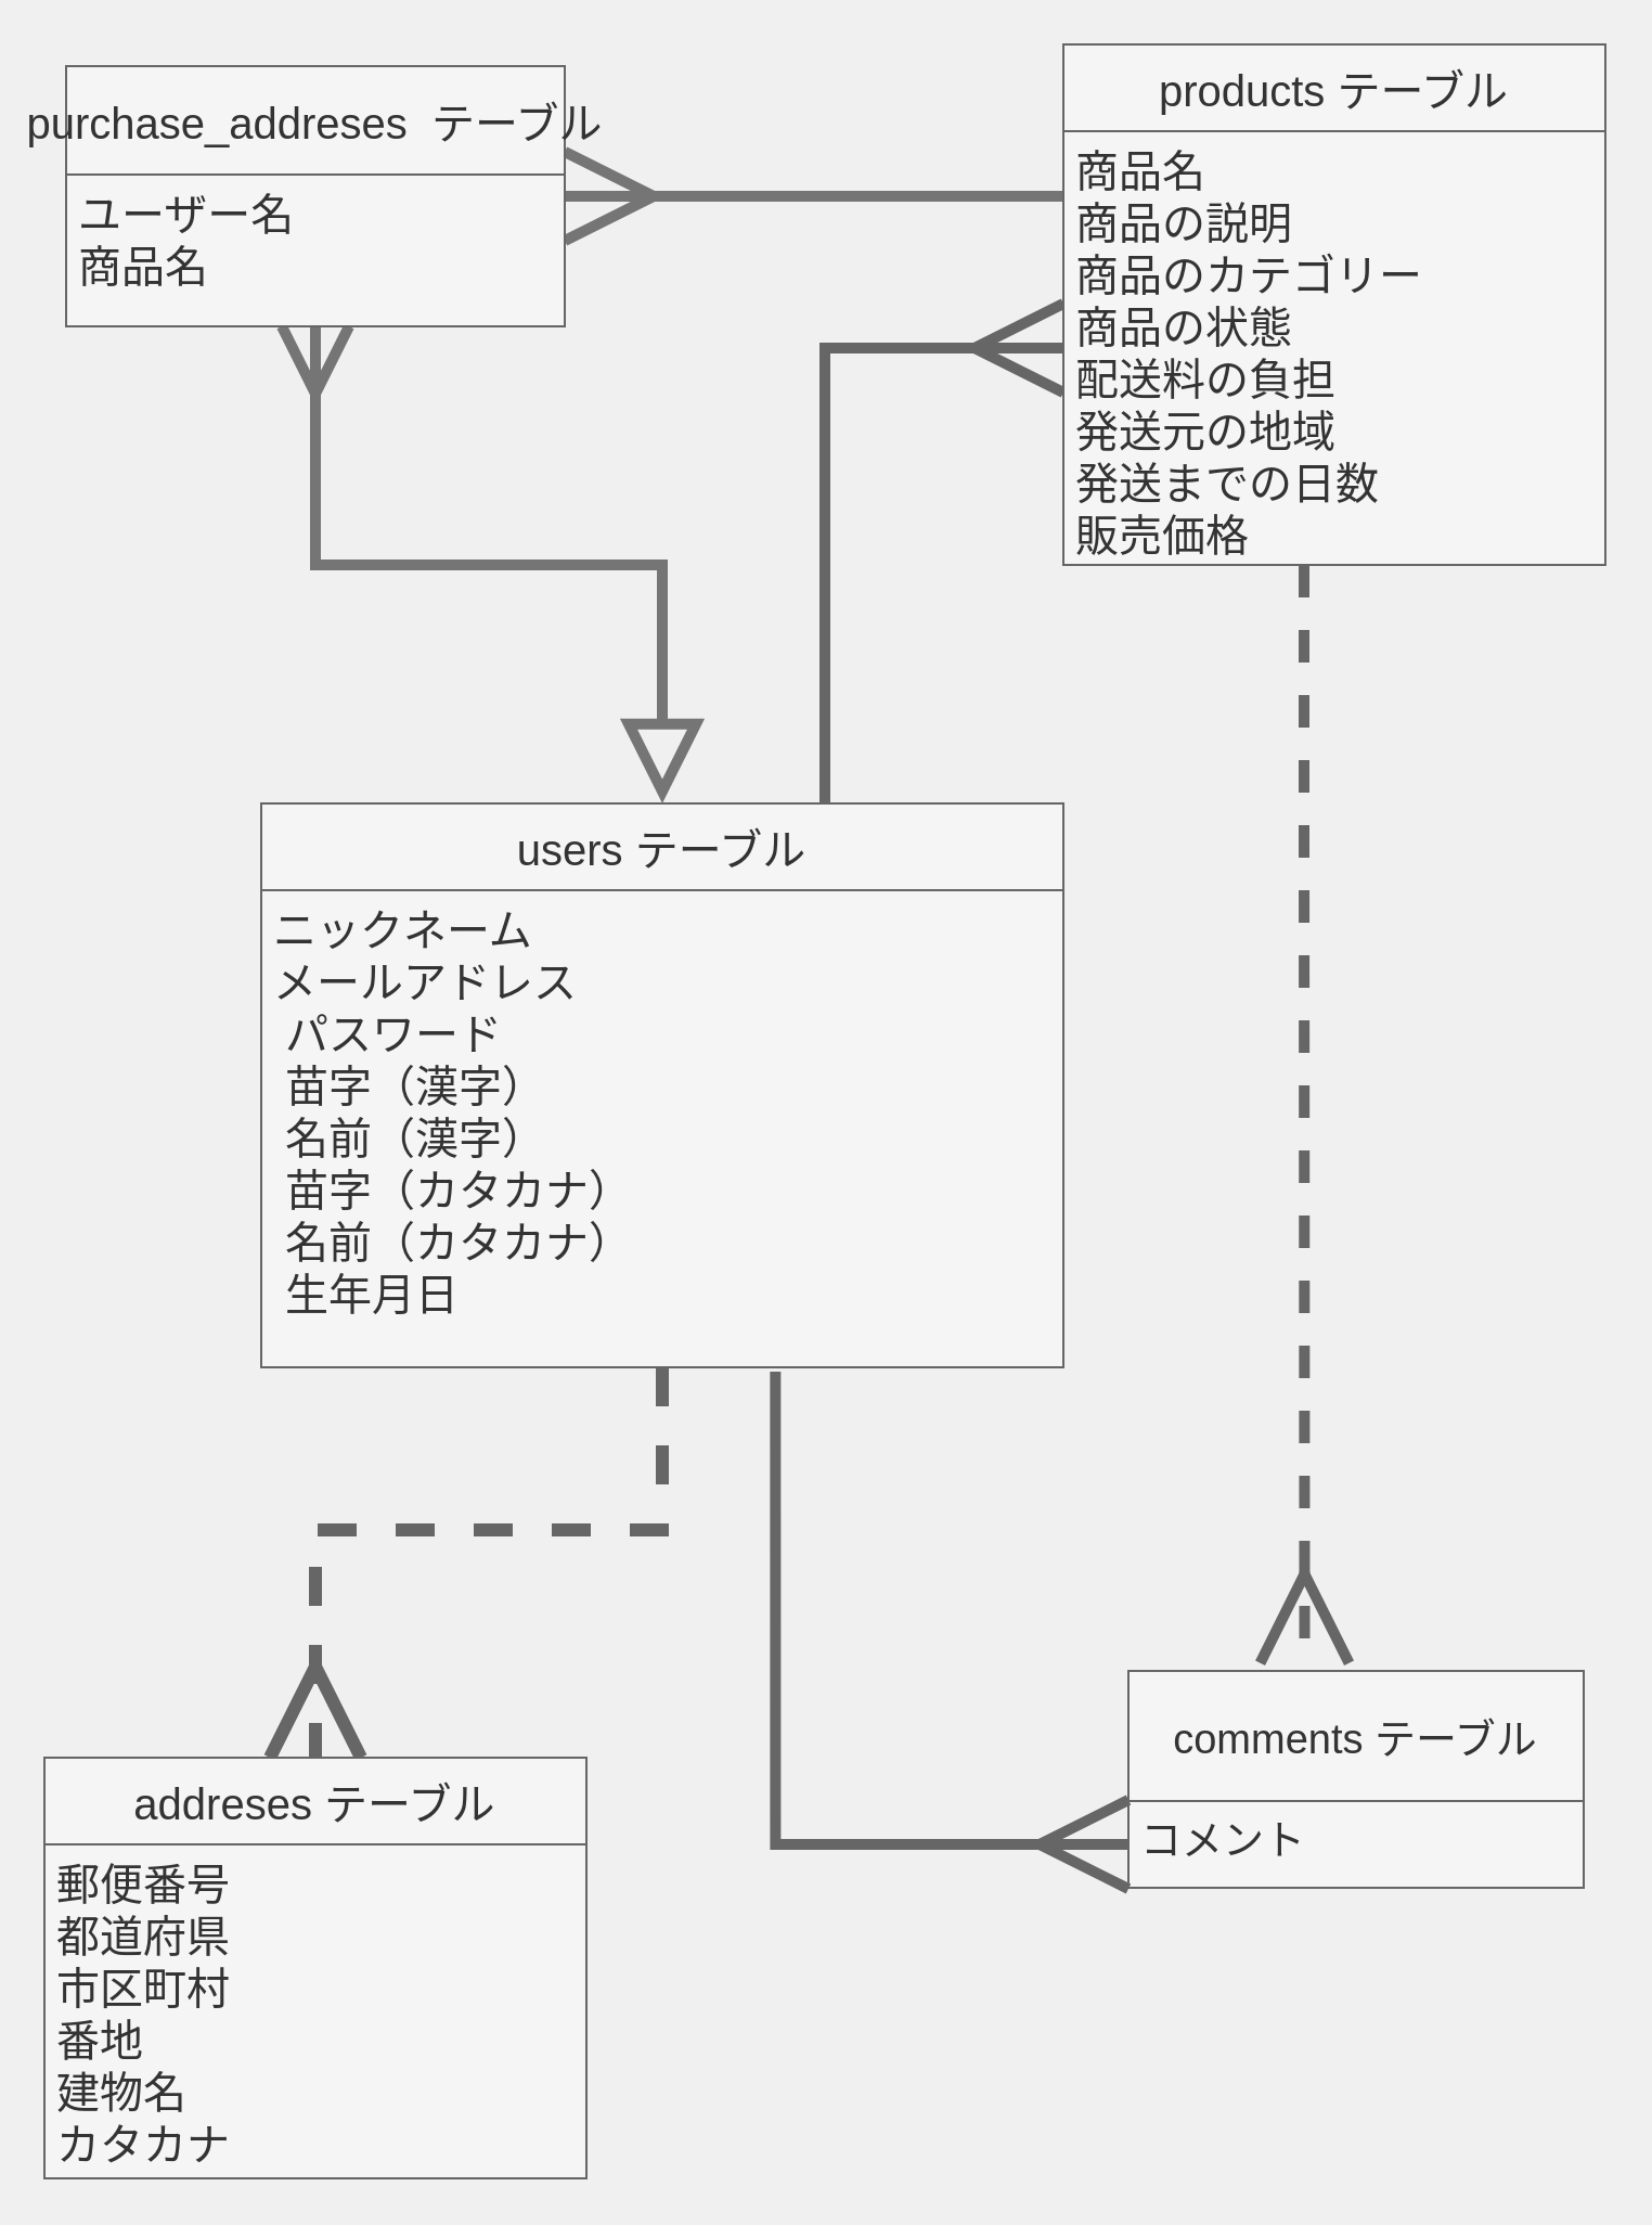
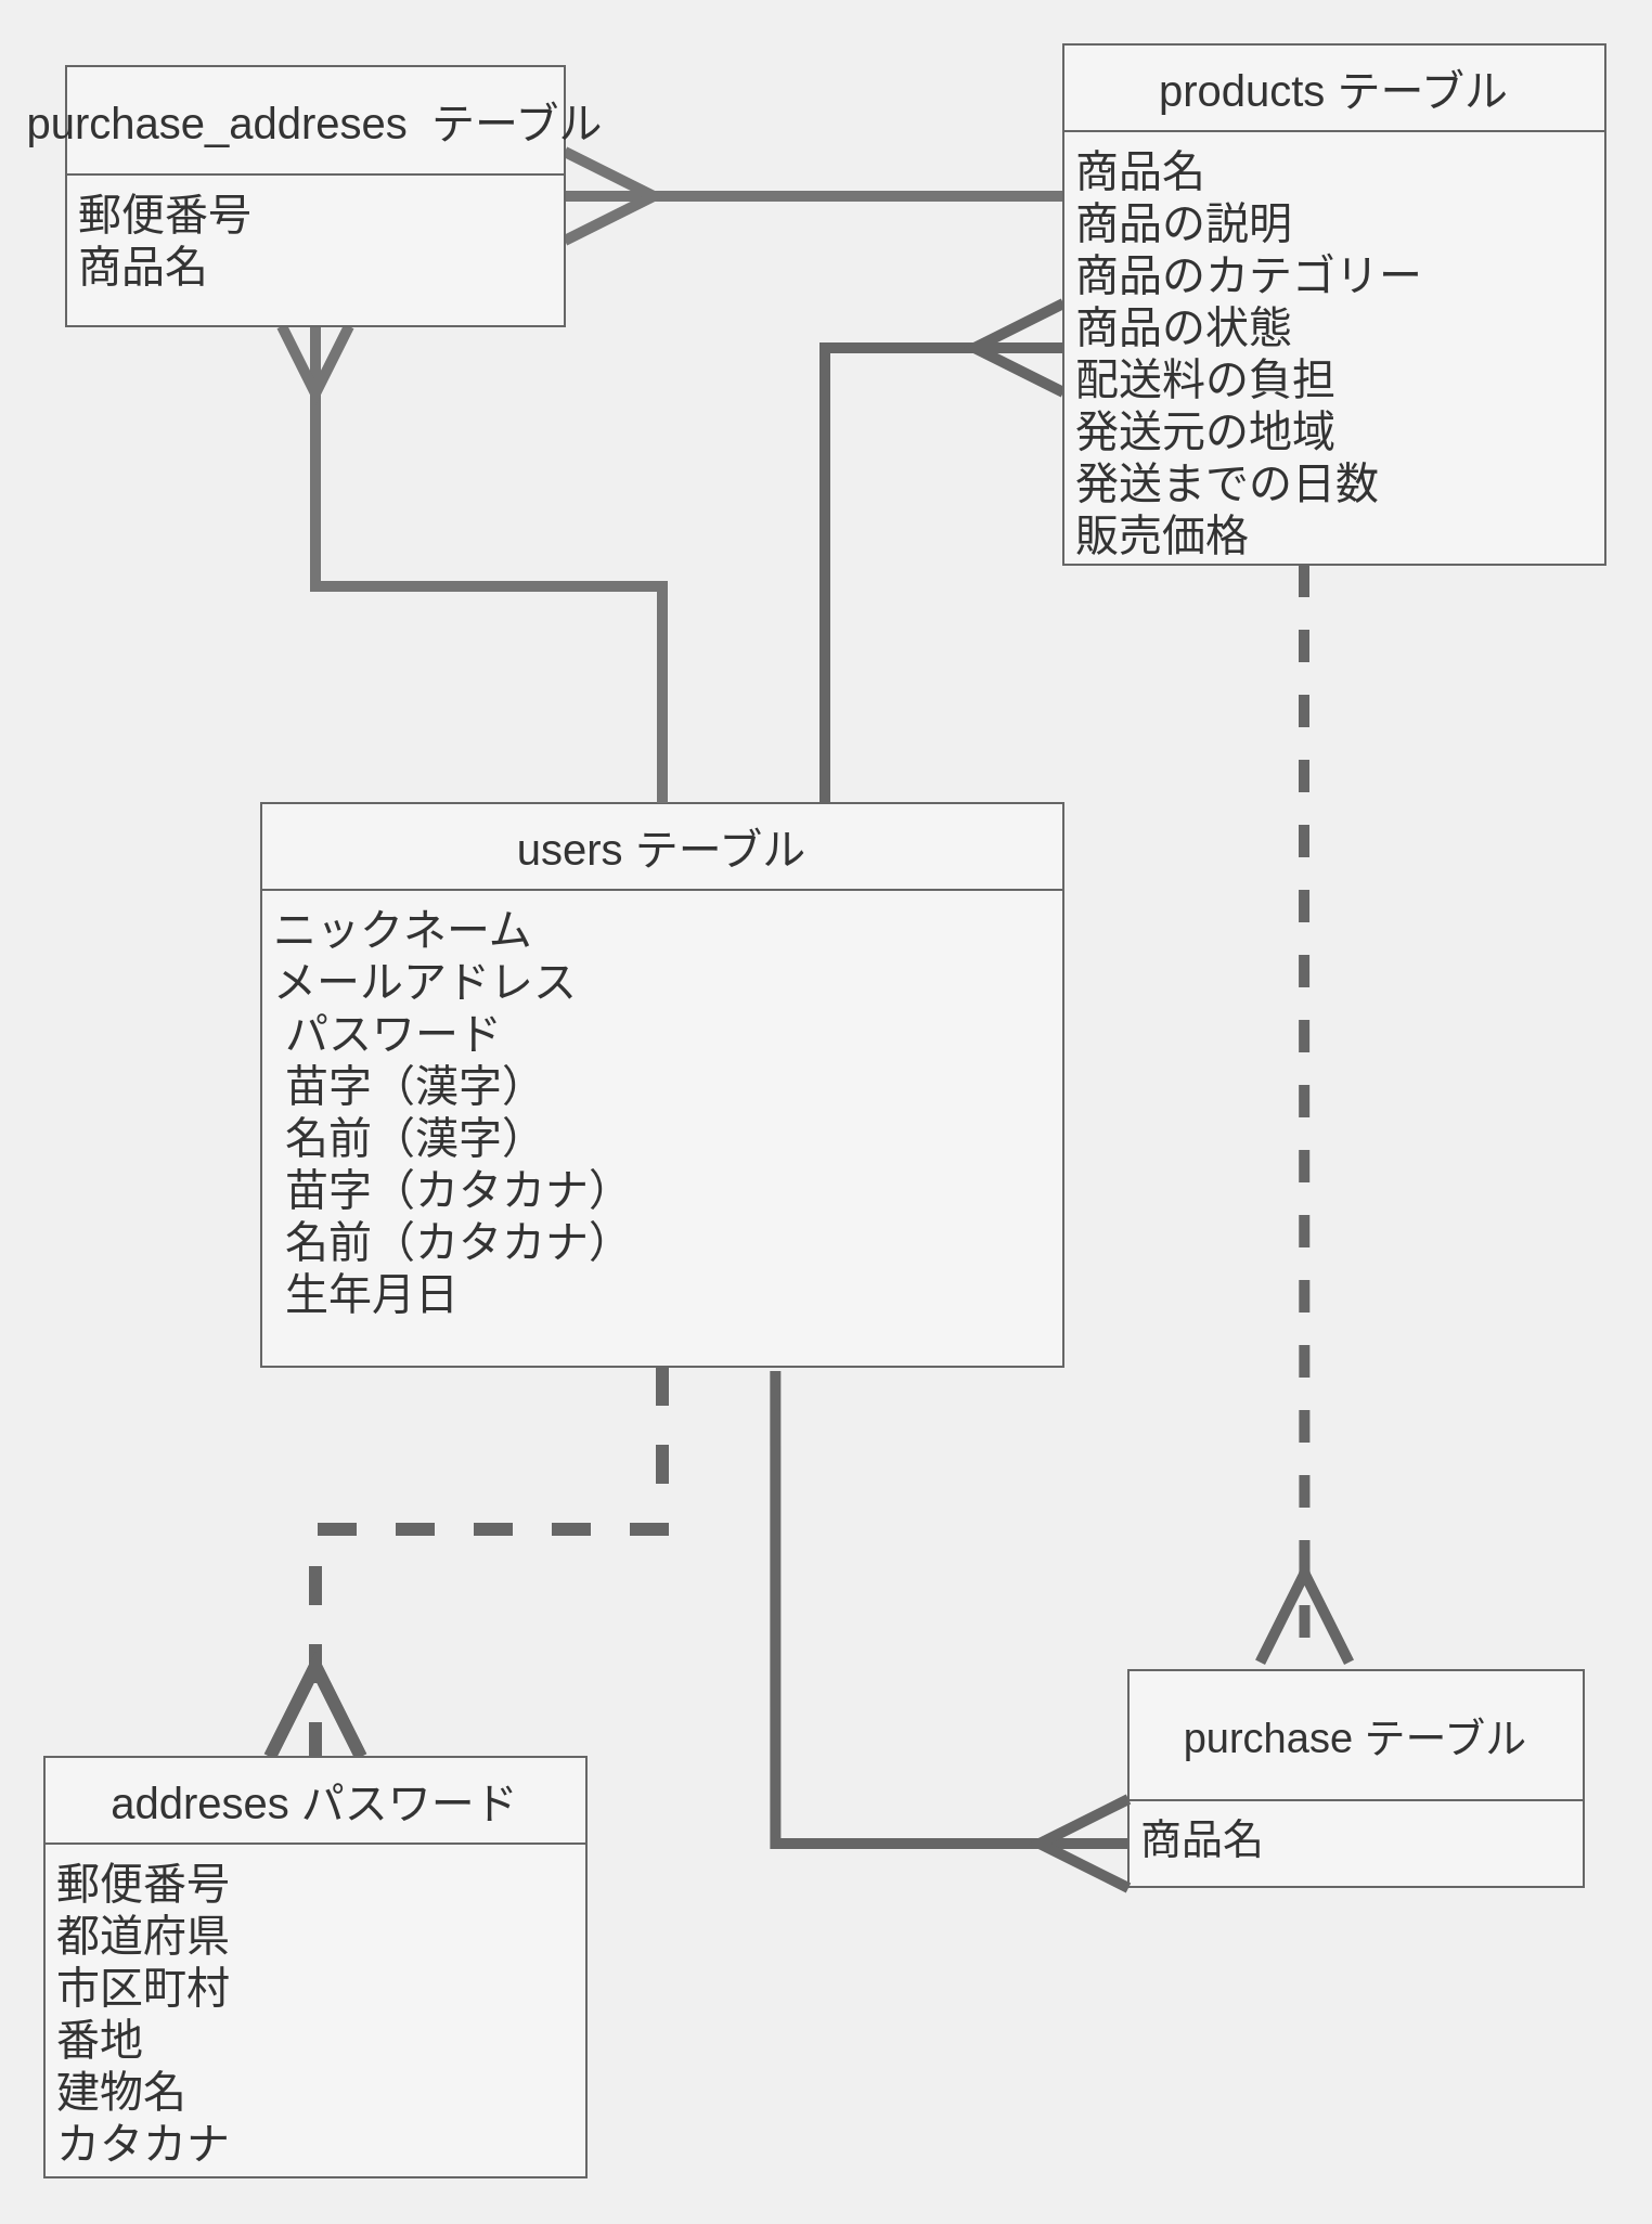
  <mxCell id="0" />
  <mxCell id="1" parent="0" />
  <mxCell id="2" style="edgeStyle=orthogonalEdgeStyle;rounded=0;orthogonalLoop=1;jettySize=auto;html=1;entryX=0;entryY=0.5;entryDx=0;entryDy=0;endArrow=ERmany;endFill=0;endSize=35;fontSize=20;fillColor=#f5f5f5;strokeColor=#666666;strokeWidth=5;" edge="1" parent="1" source="4" target="10"><mxGeometry relative="1" as="geometry"><Array as="points"><mxPoint x="380" y="160" /></Array></mxGeometry></mxCell>
  <mxCell id="3" style="edgeStyle=orthogonalEdgeStyle;rounded=0;orthogonalLoop=1;jettySize=auto;html=1;entryX=0.5;entryY=0;entryDx=0;entryDy=0;endArrow=ERmany;endFill=0;endSize=35;fontSize=20;fillColor=#f5f5f5;strokeColor=#666666;strokeWidth=6;dashed=1;" edge="1" parent="1" source="4" target="16"><mxGeometry relative="1" as="geometry" /></mxCell>
  <mxCell id="4" value="users テーブル" style="swimlane;fontStyle=0;childLayout=stackLayout;horizontal=1;startSize=40;horizontalStack=0;resizeParent=1;resizeParentMax=0;resizeLast=0;collapsible=1;marginBottom=0;align=center;fontSize=20;fillColor=#f5f5f5;strokeColor=#666666;fontColor=#333333;" vertex="1" parent="1"><mxGeometry x="120" y="370" width="370" height="260" as="geometry" /></mxCell>
  <mxCell id="5" style="edgeStyle=orthogonalEdgeStyle;rounded=0;orthogonalLoop=1;jettySize=auto;html=1;exitX=1;exitY=0.5;exitDx=0;exitDy=0;fontSize=19;" edge="1" parent="4" source="6" target="6"><mxGeometry relative="1" as="geometry" /></mxCell>
  <mxCell id="6" value="ニックネーム &#10;メールアドレス&#10; パスワード&#10; 苗字（漢字）&#10; 名前（漢字）&#10; 苗字（カタカナ） &#10; 名前（カタカナ）&#10; 生年月日" style="text;strokeColor=#666666;fillColor=#f5f5f5;spacingLeft=4;spacingRight=4;overflow=hidden;rotatable=0;points=[[0,0.5],[1,0.5]];portConstraint=eastwest;fontSize=20;fontColor=#333333;" vertex="1" parent="4"><mxGeometry y="40" width="370" height="220" as="geometry" /></mxCell>
  <mxCell id="7" style="edgeStyle=orthogonalEdgeStyle;rounded=0;orthogonalLoop=1;jettySize=auto;html=1;entryX=0.387;entryY=-0.036;entryDx=0;entryDy=0;entryPerimeter=0;endArrow=ERmany;endFill=0;endSize=35;fontSize=20;fillColor=#f5f5f5;strokeColor=#666666;startArrow=none;startFill=0;strokeWidth=5;dashed=1;" edge="1" parent="1" source="9" target="11"><mxGeometry relative="1" as="geometry"><Array as="points"><mxPoint x="601" y="380" /><mxPoint x="601" y="380" /></Array></mxGeometry></mxCell>
  <mxCell id="8" style="edgeStyle=orthogonalEdgeStyle;rounded=0;orthogonalLoop=1;jettySize=auto;html=1;endArrow=ERmany;endFill=0;endSize=35;fontSize=20;entryX=1;entryY=0.5;entryDx=0;entryDy=0;strokeColor=#757575;strokeWidth=5;" edge="1" parent="1" target="14"><mxGeometry relative="1" as="geometry"><mxPoint x="300" y="80" as="targetPoint" /><mxPoint x="450" y="90" as="sourcePoint" /><Array as="points"><mxPoint x="490" y="90" /></Array></mxGeometry></mxCell>
  <mxCell id="9" value="products テーブル" style="swimlane;fontStyle=0;childLayout=stackLayout;horizontal=1;startSize=40;horizontalStack=0;resizeParent=1;resizeParentMax=0;resizeLast=0;collapsible=1;marginBottom=0;align=center;fontSize=20;fillColor=#f5f5f5;strokeColor=#666666;fontColor=#333333;" vertex="1" parent="1"><mxGeometry x="490" y="20" width="250" height="240" as="geometry" /></mxCell>
  <mxCell id="10" value="商品名&#10;商品の説明 &#10;商品のカテゴリー&#10;商品の状態&#10;配送料の負担&#10;発送元の地域&#10;発送までの日数&#10;販売価格" style="text;strokeColor=#666666;fillColor=#f5f5f5;spacingLeft=4;spacingRight=4;overflow=hidden;rotatable=0;points=[[0,0.5],[1,0.5]];portConstraint=eastwest;fontSize=20;fontColor=#333333;" vertex="1" parent="9"><mxGeometry y="40" width="250" height="200" as="geometry" /></mxCell>
- <mxCell id="11" value="comments テーブル" style="swimlane;fontStyle=0;childLayout=stackLayout;horizontal=1;startSize=60;horizontalStack=0;resizeParent=1;resizeParentMax=0;resizeLast=0;collapsible=1;marginBottom=0;align=center;fontSize=19;fillColor=#f5f5f5;strokeColor=#666666;fontColor=#333333;" vertex="1" parent="1"><mxGeometry x="520" y="770" width="210" height="100" as="geometry" /></mxCell>
- <mxCell id="12" value="コメント" style="text;strokeColor=#666666;fillColor=#f5f5f5;spacingLeft=4;spacingRight=4;overflow=hidden;rotatable=0;points=[[0,0.5],[1,0.5]];portConstraint=eastwest;fontSize=19;fontColor=#333333;" vertex="1" parent="11"><mxGeometry y="60" width="210" height="40" as="geometry" /></mxCell>
- <mxCell id="13" style="edgeStyle=orthogonalEdgeStyle;rounded=0;orthogonalLoop=1;jettySize=auto;html=1;startArrow=ERmany;startFill=0;startSize=25;endArrow=block;endFill=0;endSize=26;strokeColor=#757575;strokeWidth=5;fontSize=20;" edge="1" parent="1" source="14" target="4"><mxGeometry relative="1" as="geometry" /></mxCell>
+ <mxCell id="11" value="purchase テーブル" style="swimlane;fontStyle=0;childLayout=stackLayout;horizontal=1;startSize=60;horizontalStack=0;resizeParent=1;resizeParentMax=0;resizeLast=0;collapsible=1;marginBottom=0;align=center;fontSize=19;fillColor=#f5f5f5;strokeColor=#666666;fontColor=#333333;" vertex="1" parent="1"><mxGeometry x="520" y="770" width="210" height="100" as="geometry" /></mxCell>
+ <mxCell id="12" value="商品名" style="text;strokeColor=#666666;fillColor=#f5f5f5;spacingLeft=4;spacingRight=4;overflow=hidden;rotatable=0;points=[[0,0.5],[1,0.5]];portConstraint=eastwest;fontSize=19;fontColor=#333333;" vertex="1" parent="11"><mxGeometry y="60" width="210" height="40" as="geometry" /></mxCell>
+ <mxCell id="13" style="edgeStyle=orthogonalEdgeStyle;rounded=0;orthogonalLoop=1;jettySize=auto;html=1;startArrow=ERmany;startFill=0;startSize=25;endArrow=none;endFill=0;endSize=26;strokeColor=#757575;strokeWidth=5;fontSize=20;" edge="1" parent="1" source="14" target="4"><mxGeometry relative="1" as="geometry" /></mxCell>
  <mxCell id="14" value="purchase_addreses  テーブル" style="swimlane;fontStyle=0;childLayout=stackLayout;horizontal=1;startSize=50;horizontalStack=0;resizeParent=1;resizeParentMax=0;resizeLast=0;collapsible=1;marginBottom=0;align=center;fontSize=20;fillColor=#f5f5f5;strokeColor=#666666;fontColor=#333333;" vertex="1" parent="1"><mxGeometry x="30" y="30" width="230" height="120" as="geometry" /></mxCell>
- <mxCell id="15" value="ユーザー名&#10;商品名" style="text;strokeColor=#666666;fillColor=#f5f5f5;spacingLeft=4;spacingRight=4;overflow=hidden;rotatable=0;points=[[0,0.5],[1,0.5]];portConstraint=eastwest;fontSize=20;fontColor=#333333;" vertex="1" parent="14"><mxGeometry y="50" width="230" height="70" as="geometry" /></mxCell>
- <mxCell id="16" value="addreses テーブル" style="swimlane;fontStyle=0;childLayout=stackLayout;horizontal=1;startSize=40;horizontalStack=0;resizeParent=1;resizeParentMax=0;resizeLast=0;collapsible=1;marginBottom=0;align=center;fontSize=20;fillColor=#f5f5f5;strokeColor=#666666;fontColor=#333333;" vertex="1" parent="1"><mxGeometry x="20" y="810" width="250" height="194" as="geometry" /></mxCell>
+ <mxCell id="15" value="郵便番号&#10;商品名" style="text;strokeColor=#666666;fillColor=#f5f5f5;spacingLeft=4;spacingRight=4;overflow=hidden;rotatable=0;points=[[0,0.5],[1,0.5]];portConstraint=eastwest;fontSize=20;fontColor=#333333;" vertex="1" parent="14"><mxGeometry y="50" width="230" height="70" as="geometry" /></mxCell>
+ <mxCell id="16" value="addreses パスワード" style="swimlane;fontStyle=0;childLayout=stackLayout;horizontal=1;startSize=40;horizontalStack=0;resizeParent=1;resizeParentMax=0;resizeLast=0;collapsible=1;marginBottom=0;align=center;fontSize=20;fillColor=#f5f5f5;strokeColor=#666666;fontColor=#333333;" vertex="1" parent="1"><mxGeometry x="20" y="810" width="250" height="194" as="geometry" /></mxCell>
  <mxCell id="17" value="郵便番号&#10;都道府県&#10;市区町村&#10;番地&#10;建物名&#10;カタカナ" style="text;strokeColor=#666666;fillColor=#f5f5f5;spacingLeft=4;spacingRight=4;overflow=hidden;rotatable=0;points=[[0,0.5],[1,0.5]];portConstraint=eastwest;fontSize=20;fontColor=#333333;" vertex="1" parent="16"><mxGeometry y="40" width="250" height="154" as="geometry" /></mxCell>
  <mxCell id="18" style="edgeStyle=orthogonalEdgeStyle;rounded=0;orthogonalLoop=1;jettySize=auto;html=1;endArrow=ERmany;endFill=0;endSize=35;fontSize=20;exitX=0.641;exitY=1.009;exitDx=0;exitDy=0;exitPerimeter=0;entryX=0;entryY=0.5;entryDx=0;entryDy=0;fillColor=#f5f5f5;strokeColor=#666666;strokeWidth=5;" edge="1" parent="1" source="6" target="12"><mxGeometry relative="1" as="geometry"><mxPoint x="510" y="830" as="targetPoint" /><Array as="points"><mxPoint x="357" y="850" /></Array></mxGeometry></mxCell>
